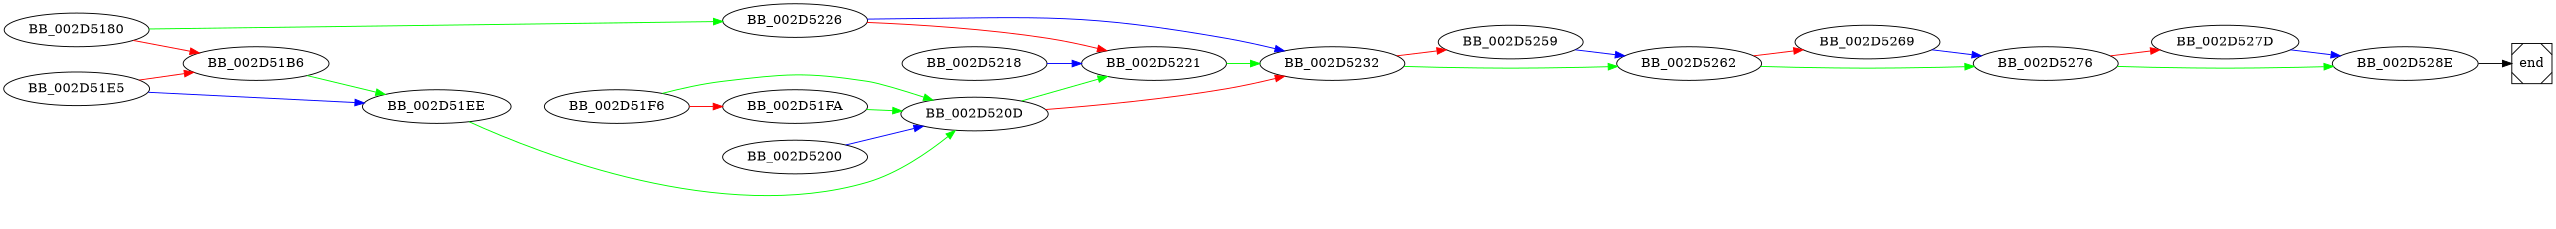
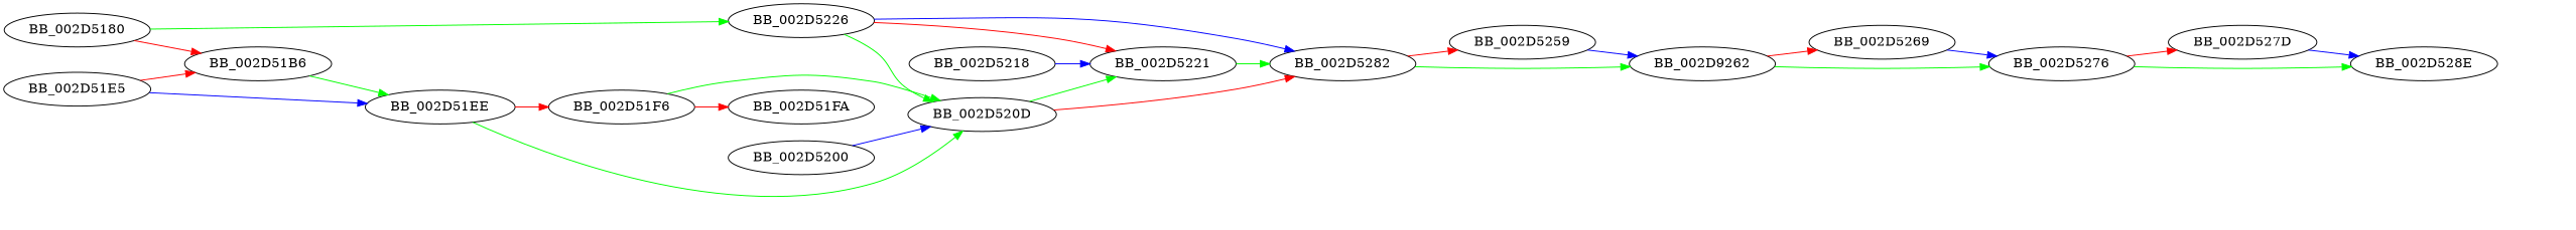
  digraph {
    rankdir=LR
    edge [color=green]
    BB_002D5180
    BB_002D51B6
    BB_002D5226
    BB_002D51EE
-   BB_002D5232
+   BB_002D5232 [label=BB_002D5282]
    BB_002D5221
    BB_002D51E5
    BB_002D51F6
    BB_002D520D
    BB_002D5259
-   BB_002D5262
+   BB_002D5262 [label=BB_002D9262]
    BB_002D51FA
    BB_002D5218
    BB_002D5200
    BB_002D5269
    BB_002D5276
    BB_002D527D
    BB_002D528E
-   end [shape=Msquare]
    BB_002D5180 -> BB_002D51B6 [color=red]
    BB_002D5180 -> BB_002D5226
    BB_002D51B6 -> BB_002D51EE
    BB_002D5226 -> BB_002D5232 [color=blue]
    BB_002D5226 -> BB_002D5221 [color=red]
+   BB_002D51EE -> BB_002D51F6 [color=red]
    BB_002D51EE -> BB_002D520D
    BB_002D5232 -> BB_002D5259 [color=red]
    BB_002D5232 -> BB_002D5262
    BB_002D5221 -> BB_002D5232
    BB_002D51E5 -> BB_002D51B6 [color=red]
    BB_002D51E5 -> BB_002D51EE [color=blue]
    BB_002D51F6 -> BB_002D520D
    BB_002D51F6 -> BB_002D51FA [color=red]
    BB_002D520D -> BB_002D5232 [color=red]
    BB_002D520D -> BB_002D5221
    BB_002D5259 -> BB_002D5262 [color=blue]
    BB_002D5262 -> BB_002D5269 [color=red]
    BB_002D5262 -> BB_002D5276
-   BB_002D51FA -> BB_002D520D
+   BB_002D5226 -> BB_002D520D
    BB_002D5218 -> BB_002D5221 [color=blue]
    BB_002D5200 -> BB_002D520D [color=blue]
    BB_002D5269 -> BB_002D5276 [color=blue]
    BB_002D5276 -> BB_002D527D [color=red]
    BB_002D5276 -> BB_002D528E
    BB_002D527D -> BB_002D528E [color=blue]
-   BB_002D528E -> end [color=""]
  }
